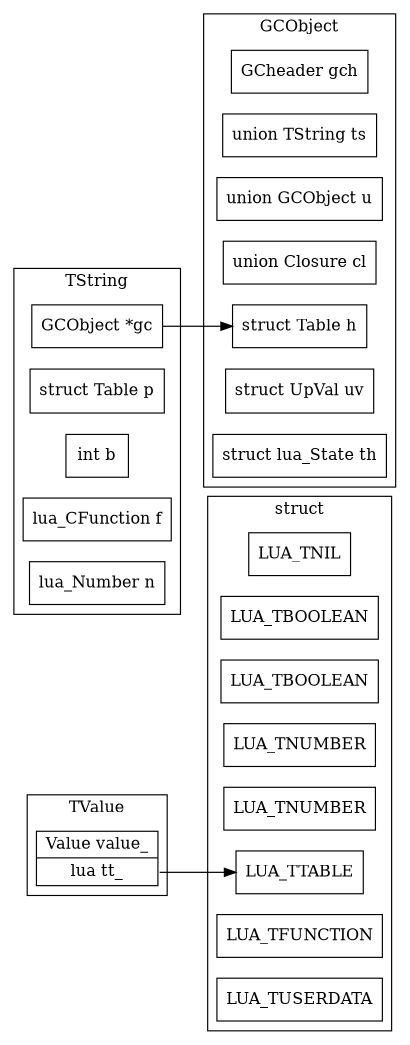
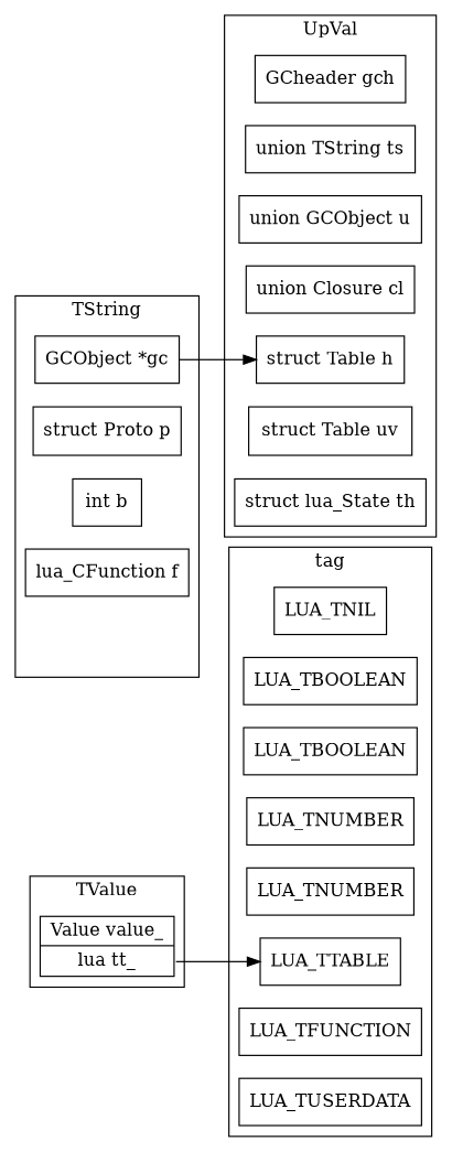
  digraph {
    compound=true
    rankdir=LR
    node [shape=record]
    n1 [label=LUA_TNIL]
    n2 [label=LUA_TBOOLEAN]
    n3 [label=LUA_TBOOLEAN]
    n4 [label=LUA_TNUMBER]
    n5 [label=LUA_TNUMBER]
    n6 [label=LUA_TTABLE]
    n7 [label=LUA_TFUNCTION]
    n8 [label=LUA_TUSERDATA]
    n9 [label="<value> Value value_| <tag> lua tt_"]
    n10 [label="GCObject *gc"]
-   n11 [label="struct Table p"]
+   n11 [label="struct Proto p"]
    n12 [label="int b"]
    n13 [label="lua_CFunction f"]
-   n14 [label="lua_Number n"]
    n15 [label="GCheader gch"]
    n16 [label="union TString ts"]
    n17 [label="union GCObject u"]
    n18 [label="union Closure cl"]
    n19 [label="struct Table h"]
-   n20 [label="struct UpVal uv"]
+   n20 [label="struct Table uv"]
    n21 [label="struct lua_State th"]
    subgraph cluster_1 {
-     label=struct
+     label=tag
      n1
      n2
      n3
      n4
      n5
      n6
      n7
      n8
    }
    subgraph cluster_2 {
      label=TValue
      n9
    }
    subgraph cluster_3 {
      label=TString
      n10
      n11
      n12
      n13
-     n14
    }
    subgraph cluster_4 {
-     label=GCObject
+     label=UpVal
      n15
      n16
      n17
      n18
      n19
      n20
      n21
    }
    n9 -> n6 [tailport=tag]
    n10 -> n19
  }
